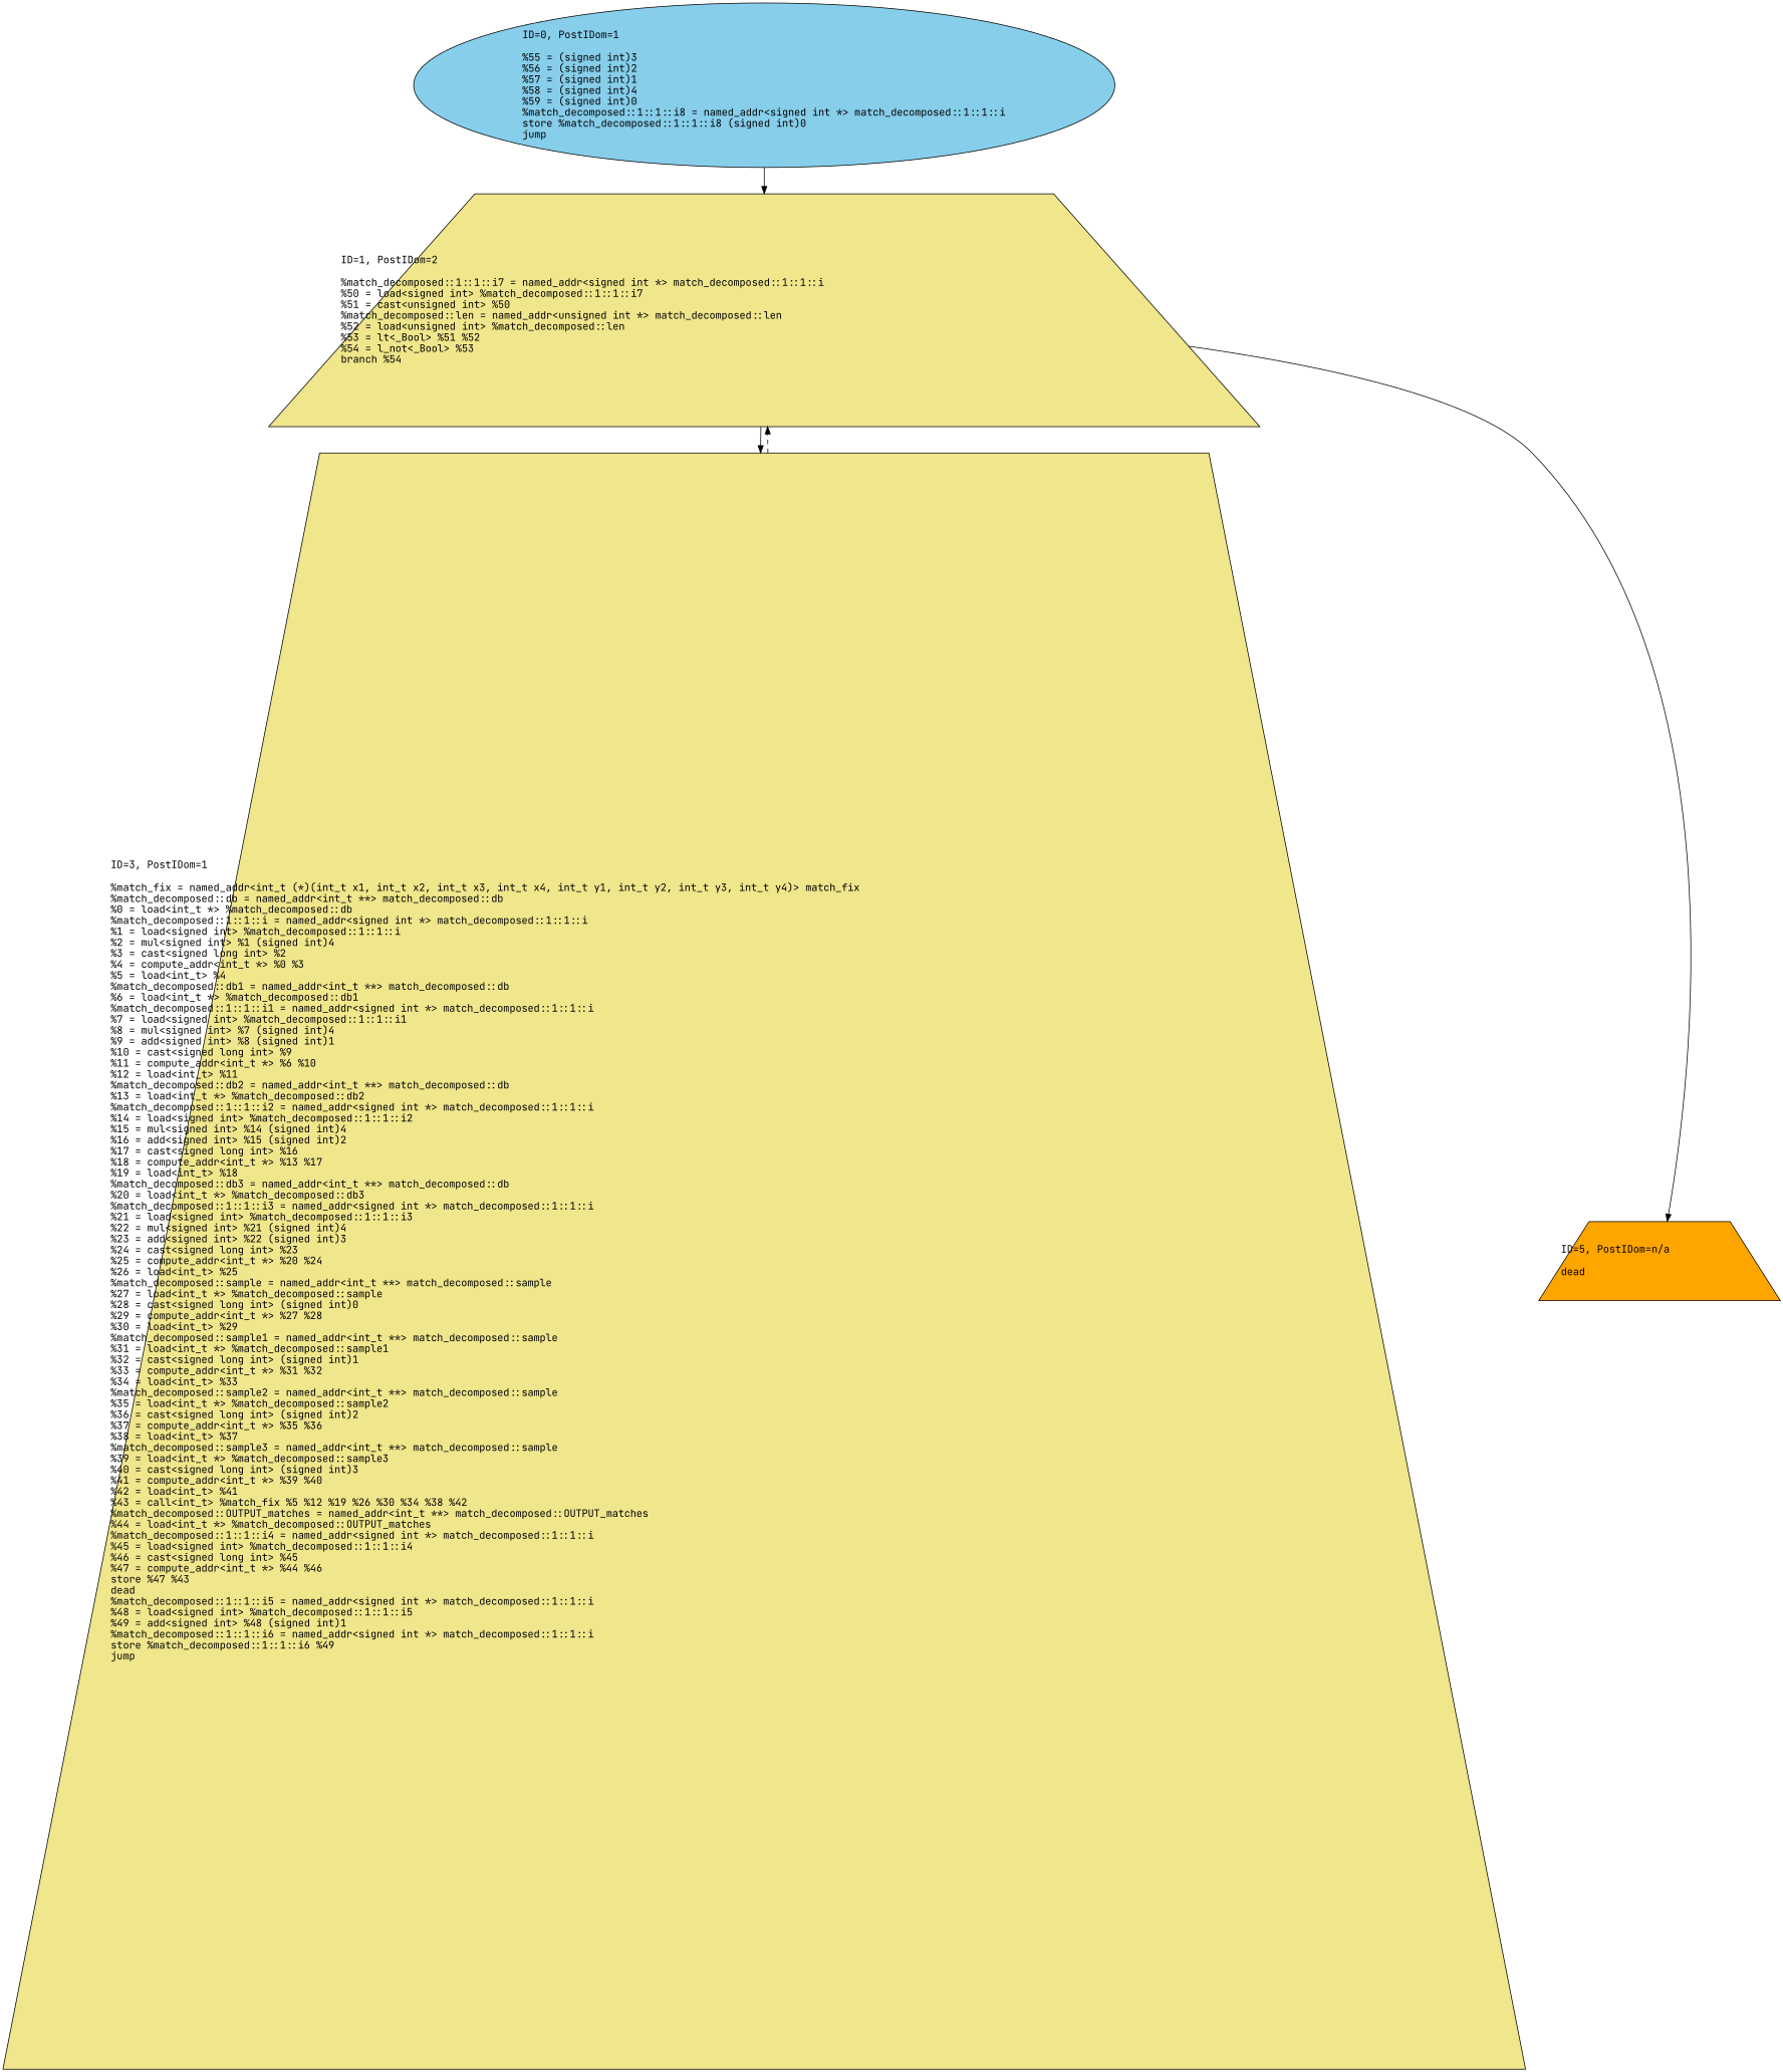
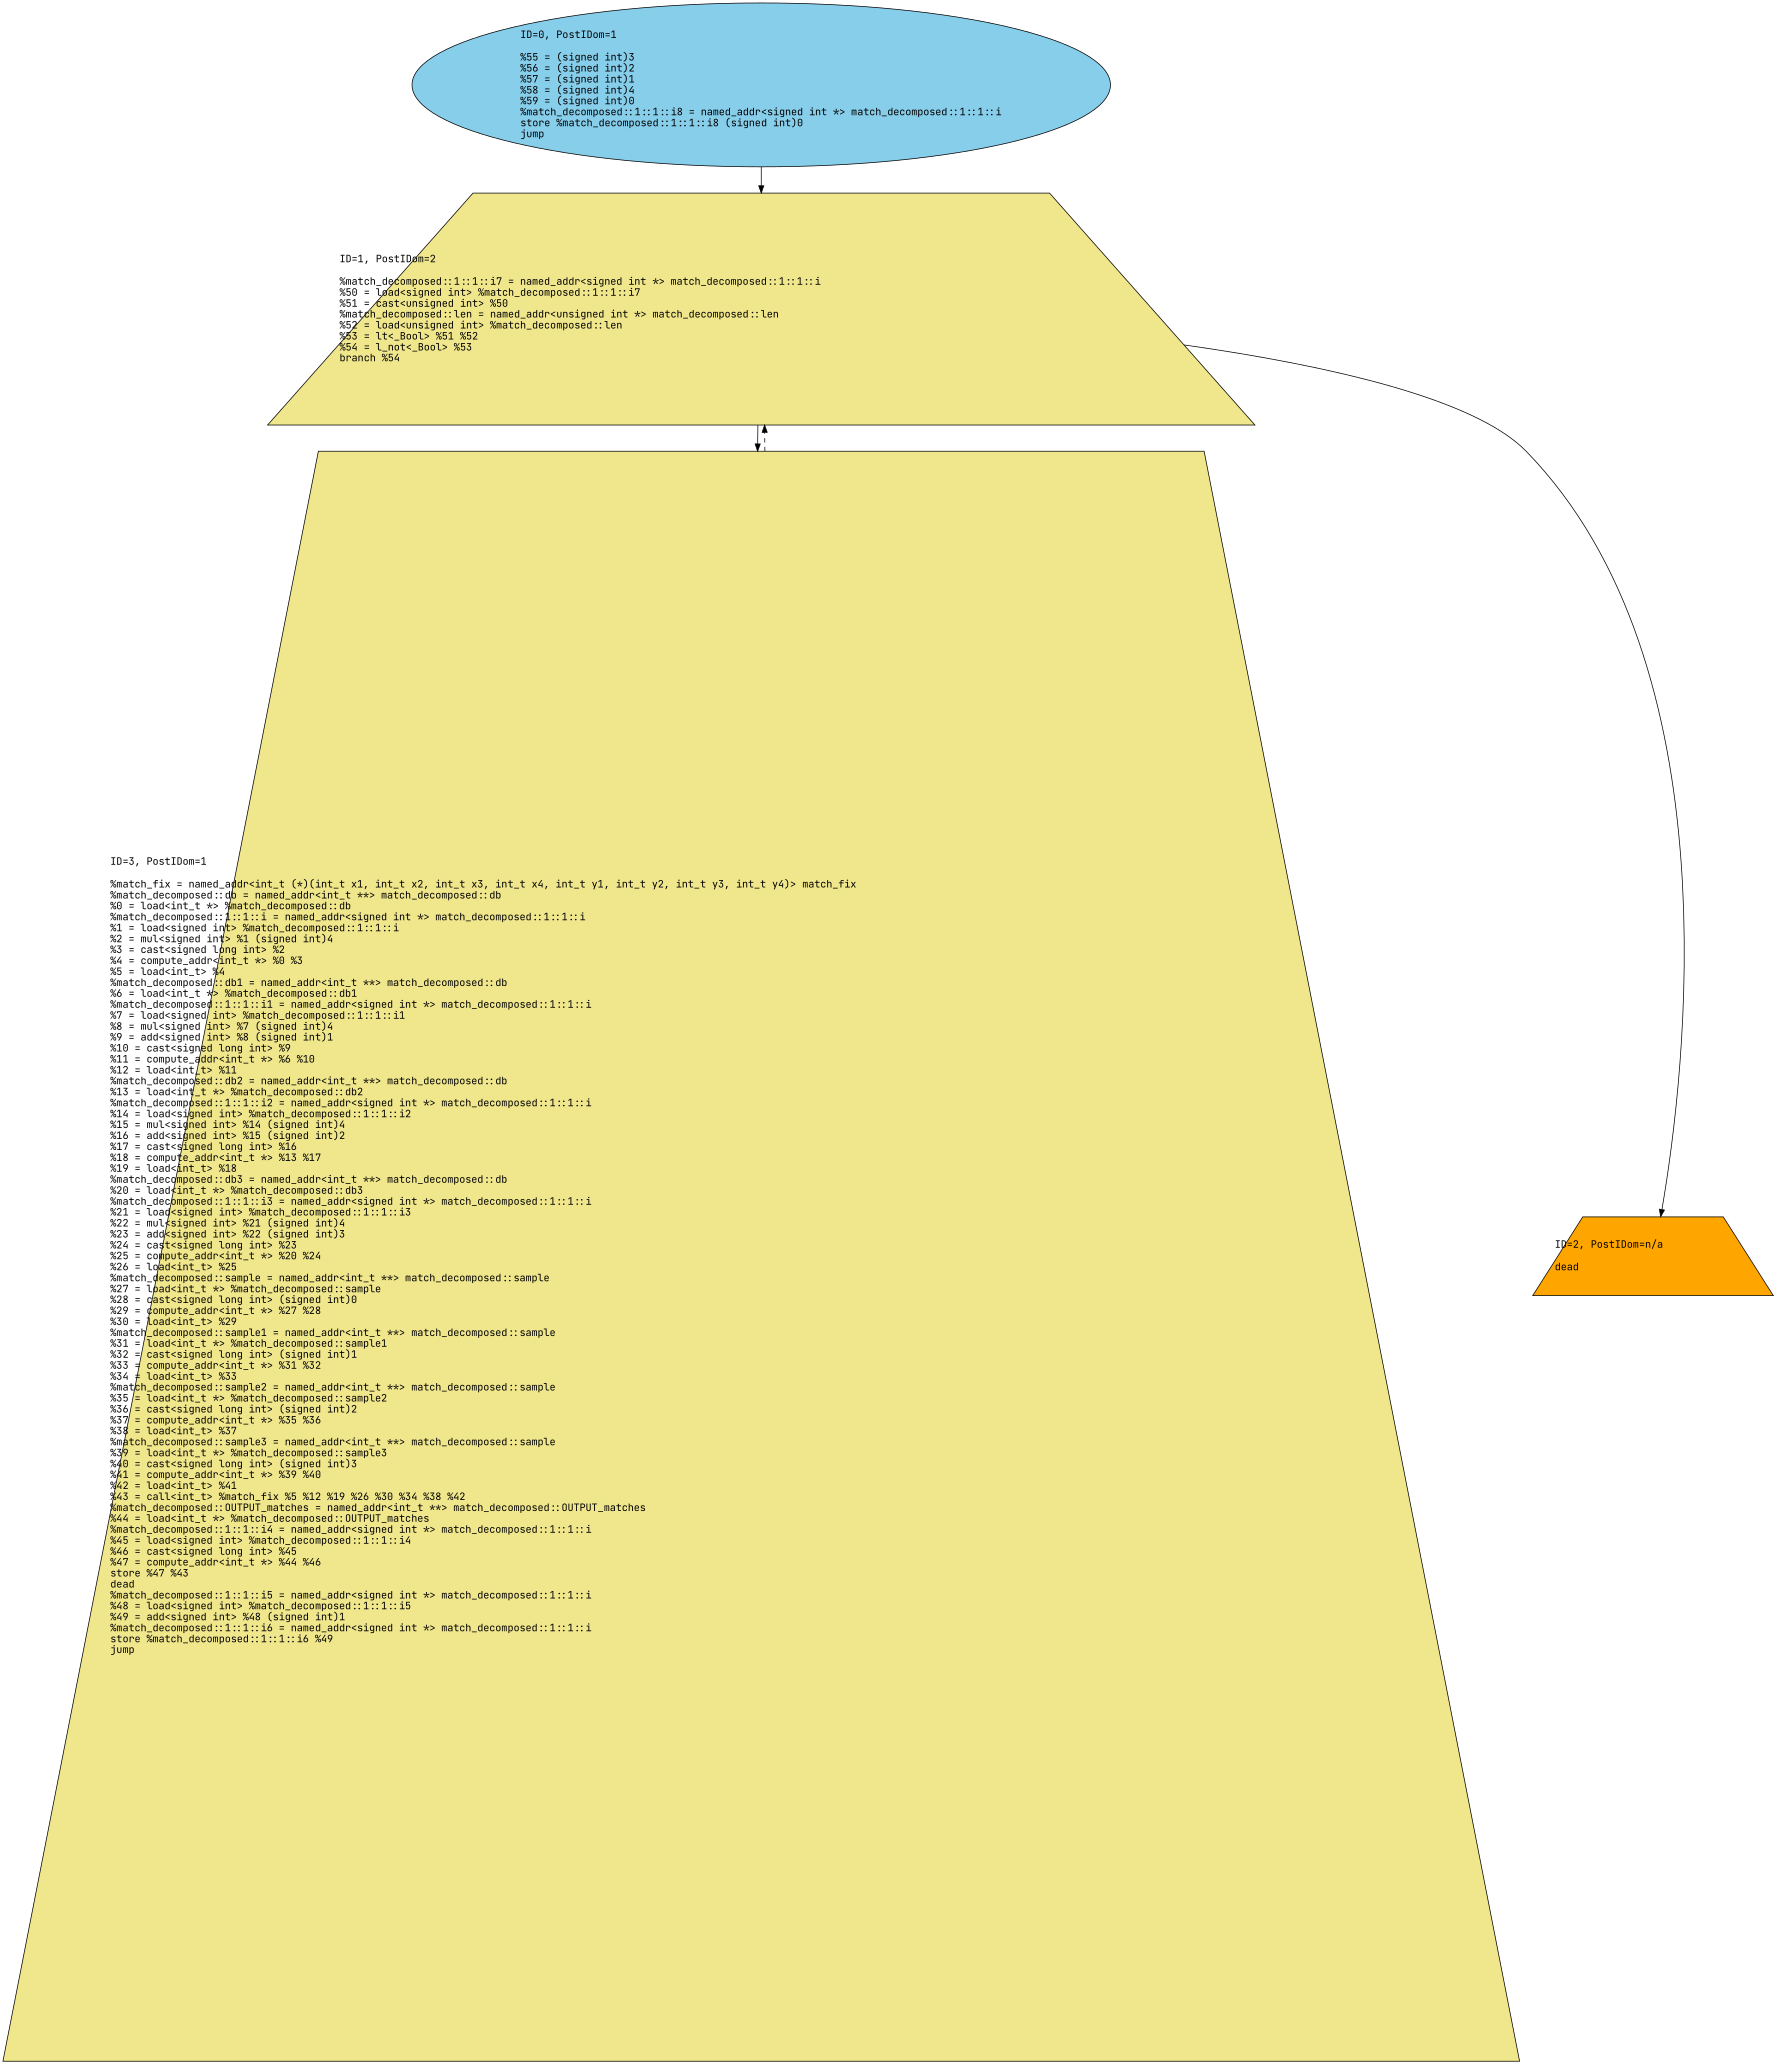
  digraph {
    fontname="JetBrains Mono"
    node [shape=trapezium style=filled fillcolor=khaki fontname="JetBrains Mono"]
    edge [fontname="JetBrains Mono"]
-   n1 [label="ID=5, PostIDom=n/a\l\ldead\l" fillcolor=orange]
+   n1 [label="ID=2, PostIDom=n/a\l\ldead\l" fillcolor=orange]
    n2 [label="ID=3, PostIDom=1\l\l%match_fix = named_addr<int_t (*)(int_t x1, int_t x2, int_t x3, int_t x4, int_t y1, int_t y2, int_t y3, int_t y4)> match_fix\l%match_decomposed::db = named_addr<int_t **> match_decomposed::db\l%0 = load<int_t *> %match_decomposed::db\l%match_decomposed::1::1::i = named_addr<signed int *> match_decomposed::1::1::i\l%1 = load<signed int> %match_decomposed::1::1::i\l%2 = mul<signed int> %1 (signed int)4\l%3 = cast<signed long int> %2\l%4 = compute_addr<int_t *> %0 %3\l%5 = load<int_t> %4\l%match_decomposed::db1 = named_addr<int_t **> match_decomposed::db\l%6 = load<int_t *> %match_decomposed::db1\l%match_decomposed::1::1::i1 = named_addr<signed int *> match_decomposed::1::1::i\l%7 = load<signed int> %match_decomposed::1::1::i1\l%8 = mul<signed int> %7 (signed int)4\l%9 = add<signed int> %8 (signed int)1\l%10 = cast<signed long int> %9\l%11 = compute_addr<int_t *> %6 %10\l%12 = load<int_t> %11\l%match_decomposed::db2 = named_addr<int_t **> match_decomposed::db\l%13 = load<int_t *> %match_decomposed::db2\l%match_decomposed::1::1::i2 = named_addr<signed int *> match_decomposed::1::1::i\l%14 = load<signed int> %match_decomposed::1::1::i2\l%15 = mul<signed int> %14 (signed int)4\l%16 = add<signed int> %15 (signed int)2\l%17 = cast<signed long int> %16\l%18 = compute_addr<int_t *> %13 %17\l%19 = load<int_t> %18\l%match_decomposed::db3 = named_addr<int_t **> match_decomposed::db\l%20 = load<int_t *> %match_decomposed::db3\l%match_decomposed::1::1::i3 = named_addr<signed int *> match_decomposed::1::1::i\l%21 = load<signed int> %match_decomposed::1::1::i3\l%22 = mul<signed int> %21 (signed int)4\l%23 = add<signed int> %22 (signed int)3\l%24 = cast<signed long int> %23\l%25 = compute_addr<int_t *> %20 %24\l%26 = load<int_t> %25\l%match_decomposed::sample = named_addr<int_t **> match_decomposed::sample\l%27 = load<int_t *> %match_decomposed::sample\l%28 = cast<signed long int> (signed int)0\l%29 = compute_addr<int_t *> %27 %28\l%30 = load<int_t> %29\l%match_decomposed::sample1 = named_addr<int_t **> match_decomposed::sample\l%31 = load<int_t *> %match_decomposed::sample1\l%32 = cast<signed long int> (signed int)1\l%33 = compute_addr<int_t *> %31 %32\l%34 = load<int_t> %33\l%match_decomposed::sample2 = named_addr<int_t **> match_decomposed::sample\l%35 = load<int_t *> %match_decomposed::sample2\l%36 = cast<signed long int> (signed int)2\l%37 = compute_addr<int_t *> %35 %36\l%38 = load<int_t> %37\l%match_decomposed::sample3 = named_addr<int_t **> match_decomposed::sample\l%39 = load<int_t *> %match_decomposed::sample3\l%40 = cast<signed long int> (signed int)3\l%41 = compute_addr<int_t *> %39 %40\l%42 = load<int_t> %41\l%43 = call<int_t> %match_fix %5 %12 %19 %26 %30 %34 %38 %42\l%match_decomposed::OUTPUT_matches = named_addr<int_t **> match_decomposed::OUTPUT_matches\l%44 = load<int_t *> %match_decomposed::OUTPUT_matches\l%match_decomposed::1::1::i4 = named_addr<signed int *> match_decomposed::1::1::i\l%45 = load<signed int> %match_decomposed::1::1::i4\l%46 = cast<signed long int> %45\l%47 = compute_addr<int_t *> %44 %46\lstore %47 %43\ldead\l%match_decomposed::1::1::i5 = named_addr<signed int *> match_decomposed::1::1::i\l%48 = load<signed int> %match_decomposed::1::1::i5\l%49 = add<signed int> %48 (signed int)1\l%match_decomposed::1::1::i6 = named_addr<signed int *> match_decomposed::1::1::i\lstore %match_decomposed::1::1::i6 %49\ljump\l"]
    n3 [label="ID=1, PostIDom=2\l\l%match_decomposed::1::1::i7 = named_addr<signed int *> match_decomposed::1::1::i\l%50 = load<signed int> %match_decomposed::1::1::i7\l%51 = cast<unsigned int> %50\l%match_decomposed::len = named_addr<unsigned int *> match_decomposed::len\l%52 = load<unsigned int> %match_decomposed::len\l%53 = lt<_Bool> %51 %52\l%54 = l_not<_Bool> %53\lbranch %54\l"]
    n4 [label="ID=0, PostIDom=1\l\l%55 = (signed int)3\l%56 = (signed int)2\l%57 = (signed int)1\l%58 = (signed int)4\l%59 = (signed int)0\l%match_decomposed::1::1::i8 = named_addr<signed int *> match_decomposed::1::1::i\lstore %match_decomposed::1::1::i8 (signed int)0\ljump\l" shape=ellipse fillcolor=skyblue]
    n2 -> n3 [style=dashed]
    n3 -> n1
    n3 -> n2
    n4 -> n3
  }
